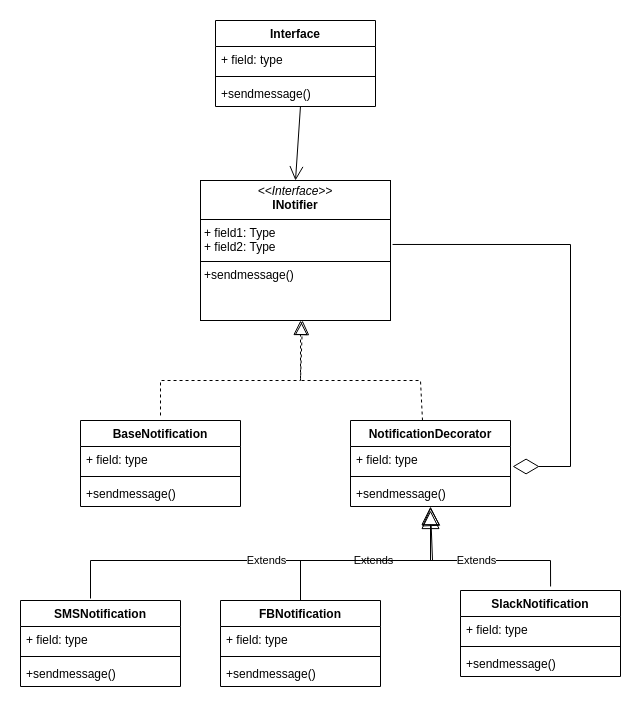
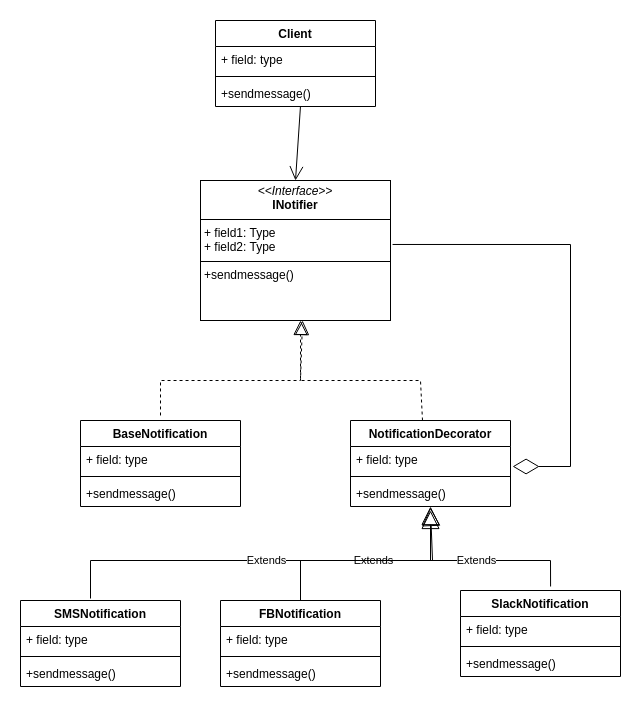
  <mxCell id="0" />
  <mxCell id="1" parent="0" />
  <mxCell id="2" value="&lt;p style=&quot;margin:0px;margin-top:4px;text-align:center;&quot;&gt;&lt;i&gt;&amp;lt;&amp;lt;Interface&amp;gt;&amp;gt;&lt;/i&gt;&lt;br&gt;&lt;b&gt;INotifier&lt;/b&gt;&lt;/p&gt;&lt;hr size=&quot;1&quot; style=&quot;border-style:solid;&quot;&gt;&lt;p style=&quot;margin:0px;margin-left:4px;&quot;&gt;+ field1: Type&lt;br&gt;+ field2: Type&lt;/p&gt;&lt;hr size=&quot;1&quot; style=&quot;border-style:solid;&quot;&gt;&lt;p style=&quot;margin:0px;margin-left:4px;&quot;&gt;+sendmessage()&lt;/p&gt;" style="verticalAlign=top;align=left;overflow=fill;html=1;whiteSpace=wrap;" vertex="1" parent="1"><mxGeometry x="200" y="180" width="190" height="140" as="geometry" /></mxCell>
- <mxCell id="3" value="Interface" style="swimlane;fontStyle=1;align=center;verticalAlign=top;childLayout=stackLayout;horizontal=1;startSize=26;horizontalStack=0;resizeParent=1;resizeParentMax=0;resizeLast=0;collapsible=1;marginBottom=0;whiteSpace=wrap;html=1;" vertex="1" parent="1"><mxGeometry x="215" y="20" width="160" height="86" as="geometry" /></mxCell>
+ <mxCell id="3" value="Client" style="swimlane;fontStyle=1;align=center;verticalAlign=top;childLayout=stackLayout;horizontal=1;startSize=26;horizontalStack=0;resizeParent=1;resizeParentMax=0;resizeLast=0;collapsible=1;marginBottom=0;whiteSpace=wrap;html=1;" vertex="1" parent="1"><mxGeometry x="215" y="20" width="160" height="86" as="geometry" /></mxCell>
  <mxCell id="4" value="+ field: type" style="text;strokeColor=none;fillColor=none;align=left;verticalAlign=top;spacingLeft=4;spacingRight=4;overflow=hidden;rotatable=0;points=[[0,0.5],[1,0.5]];portConstraint=eastwest;whiteSpace=wrap;html=1;" vertex="1" parent="3"><mxGeometry y="26" width="160" height="26" as="geometry" /></mxCell>
  <mxCell id="5" value="" style="line;strokeWidth=1;fillColor=none;align=left;verticalAlign=middle;spacingTop=-1;spacingLeft=3;spacingRight=3;rotatable=0;labelPosition=right;points=[];portConstraint=eastwest;strokeColor=inherit;" vertex="1" parent="3"><mxGeometry y="52" width="160" height="8" as="geometry" /></mxCell>
  <mxCell id="6" value="+sendmessage()" style="text;strokeColor=none;fillColor=none;align=left;verticalAlign=top;spacingLeft=4;spacingRight=4;overflow=hidden;rotatable=0;points=[[0,0.5],[1,0.5]];portConstraint=eastwest;whiteSpace=wrap;html=1;" vertex="1" parent="3"><mxGeometry y="60" width="160" height="26" as="geometry" /></mxCell>
  <mxCell id="7" value="BaseNotification" style="swimlane;fontStyle=1;align=center;verticalAlign=top;childLayout=stackLayout;horizontal=1;startSize=26;horizontalStack=0;resizeParent=1;resizeParentMax=0;resizeLast=0;collapsible=1;marginBottom=0;whiteSpace=wrap;html=1;" vertex="1" parent="1"><mxGeometry x="80" y="420" width="160" height="86" as="geometry" /></mxCell>
  <mxCell id="8" value="+ field: type" style="text;strokeColor=none;fillColor=none;align=left;verticalAlign=top;spacingLeft=4;spacingRight=4;overflow=hidden;rotatable=0;points=[[0,0.5],[1,0.5]];portConstraint=eastwest;whiteSpace=wrap;html=1;" vertex="1" parent="7"><mxGeometry y="26" width="160" height="26" as="geometry" /></mxCell>
  <mxCell id="9" value="" style="line;strokeWidth=1;fillColor=none;align=left;verticalAlign=middle;spacingTop=-1;spacingLeft=3;spacingRight=3;rotatable=0;labelPosition=right;points=[];portConstraint=eastwest;strokeColor=inherit;" vertex="1" parent="7"><mxGeometry y="52" width="160" height="8" as="geometry" /></mxCell>
  <mxCell id="10" value="+sendmessage()" style="text;strokeColor=none;fillColor=none;align=left;verticalAlign=top;spacingLeft=4;spacingRight=4;overflow=hidden;rotatable=0;points=[[0,0.5],[1,0.5]];portConstraint=eastwest;whiteSpace=wrap;html=1;" vertex="1" parent="7"><mxGeometry y="60" width="160" height="26" as="geometry" /></mxCell>
  <mxCell id="11" value="NotificationDecorator" style="swimlane;fontStyle=1;align=center;verticalAlign=top;childLayout=stackLayout;horizontal=1;startSize=26;horizontalStack=0;resizeParent=1;resizeParentMax=0;resizeLast=0;collapsible=1;marginBottom=0;whiteSpace=wrap;html=1;" vertex="1" parent="1"><mxGeometry x="350" y="420" width="160" height="86" as="geometry" /></mxCell>
  <mxCell id="12" value="+ field: type" style="text;strokeColor=none;fillColor=none;align=left;verticalAlign=top;spacingLeft=4;spacingRight=4;overflow=hidden;rotatable=0;points=[[0,0.5],[1,0.5]];portConstraint=eastwest;whiteSpace=wrap;html=1;" vertex="1" parent="11"><mxGeometry y="26" width="160" height="26" as="geometry" /></mxCell>
  <mxCell id="13" value="" style="line;strokeWidth=1;fillColor=none;align=left;verticalAlign=middle;spacingTop=-1;spacingLeft=3;spacingRight=3;rotatable=0;labelPosition=right;points=[];portConstraint=eastwest;strokeColor=inherit;" vertex="1" parent="11"><mxGeometry y="52" width="160" height="8" as="geometry" /></mxCell>
  <mxCell id="14" value="+sendmessage()" style="text;strokeColor=none;fillColor=none;align=left;verticalAlign=top;spacingLeft=4;spacingRight=4;overflow=hidden;rotatable=0;points=[[0,0.5],[1,0.5]];portConstraint=eastwest;whiteSpace=wrap;html=1;" vertex="1" parent="11"><mxGeometry y="60" width="160" height="26" as="geometry" /></mxCell>
  <mxCell id="15" value="FBNotification" style="swimlane;fontStyle=1;align=center;verticalAlign=top;childLayout=stackLayout;horizontal=1;startSize=26;horizontalStack=0;resizeParent=1;resizeParentMax=0;resizeLast=0;collapsible=1;marginBottom=0;whiteSpace=wrap;html=1;" vertex="1" parent="1"><mxGeometry x="220" y="600" width="160" height="86" as="geometry" /></mxCell>
  <mxCell id="16" value="+ field: type" style="text;strokeColor=none;fillColor=none;align=left;verticalAlign=top;spacingLeft=4;spacingRight=4;overflow=hidden;rotatable=0;points=[[0,0.5],[1,0.5]];portConstraint=eastwest;whiteSpace=wrap;html=1;" vertex="1" parent="15"><mxGeometry y="26" width="160" height="26" as="geometry" /></mxCell>
  <mxCell id="17" value="" style="line;strokeWidth=1;fillColor=none;align=left;verticalAlign=middle;spacingTop=-1;spacingLeft=3;spacingRight=3;rotatable=0;labelPosition=right;points=[];portConstraint=eastwest;strokeColor=inherit;" vertex="1" parent="15"><mxGeometry y="52" width="160" height="8" as="geometry" /></mxCell>
  <mxCell id="18" value="+sendmessage()" style="text;strokeColor=none;fillColor=none;align=left;verticalAlign=top;spacingLeft=4;spacingRight=4;overflow=hidden;rotatable=0;points=[[0,0.5],[1,0.5]];portConstraint=eastwest;whiteSpace=wrap;html=1;" vertex="1" parent="15"><mxGeometry y="60" width="160" height="26" as="geometry" /></mxCell>
  <mxCell id="19" value="SlackNotification" style="swimlane;fontStyle=1;align=center;verticalAlign=top;childLayout=stackLayout;horizontal=1;startSize=26;horizontalStack=0;resizeParent=1;resizeParentMax=0;resizeLast=0;collapsible=1;marginBottom=0;whiteSpace=wrap;html=1;" vertex="1" parent="1"><mxGeometry x="460" y="590" width="160" height="86" as="geometry" /></mxCell>
  <mxCell id="20" value="+ field: type" style="text;strokeColor=none;fillColor=none;align=left;verticalAlign=top;spacingLeft=4;spacingRight=4;overflow=hidden;rotatable=0;points=[[0,0.5],[1,0.5]];portConstraint=eastwest;whiteSpace=wrap;html=1;" vertex="1" parent="19"><mxGeometry y="26" width="160" height="26" as="geometry" /></mxCell>
  <mxCell id="21" value="" style="line;strokeWidth=1;fillColor=none;align=left;verticalAlign=middle;spacingTop=-1;spacingLeft=3;spacingRight=3;rotatable=0;labelPosition=right;points=[];portConstraint=eastwest;strokeColor=inherit;" vertex="1" parent="19"><mxGeometry y="52" width="160" height="8" as="geometry" /></mxCell>
  <mxCell id="22" value="+sendmessage()" style="text;strokeColor=none;fillColor=none;align=left;verticalAlign=top;spacingLeft=4;spacingRight=4;overflow=hidden;rotatable=0;points=[[0,0.5],[1,0.5]];portConstraint=eastwest;whiteSpace=wrap;html=1;" vertex="1" parent="19"><mxGeometry y="60" width="160" height="26" as="geometry" /></mxCell>
  <mxCell id="23" value="" style="endArrow=block;dashed=1;endFill=0;endSize=12;html=1;rounded=0;exitX=0.45;exitY=0;exitDx=0;exitDy=0;exitPerimeter=0;" edge="1" parent="1" source="11"><mxGeometry width="160" relative="1" as="geometry"><mxPoint x="140" y="320" as="sourcePoint" /><mxPoint x="300" y="320" as="targetPoint" /><Array as="points"><mxPoint x="420" y="380" /><mxPoint x="300" y="380" /></Array></mxGeometry></mxCell>
  <mxCell id="24" value="" style="endArrow=block;dashed=1;endFill=0;endSize=12;html=1;rounded=0;entryX=0.537;entryY=1.036;entryDx=0;entryDy=0;entryPerimeter=0;" edge="1" parent="1"><mxGeometry width="160" relative="1" as="geometry"><mxPoint x="160" y="414.96" as="sourcePoint" /><mxPoint x="302.03" y="320" as="targetPoint" /><Array as="points"><mxPoint x="160" y="380" /><mxPoint x="300" y="380" /></Array></mxGeometry></mxCell>
  <mxCell id="25" value="" style="endArrow=diamondThin;endFill=0;endSize=24;html=1;rounded=0;entryX=1.013;entryY=0.769;entryDx=0;entryDy=0;entryPerimeter=0;exitX=1.011;exitY=0.457;exitDx=0;exitDy=0;exitPerimeter=0;" edge="1" parent="1" source="2" target="12"><mxGeometry width="160" relative="1" as="geometry"><mxPoint x="530" y="360" as="sourcePoint" /><mxPoint x="690" y="360" as="targetPoint" /><Array as="points"><mxPoint x="570" y="244" /><mxPoint x="570" y="466" /></Array></mxGeometry></mxCell>
  <mxCell id="26" value="" style="endArrow=open;endFill=1;endSize=12;html=1;rounded=0;exitX=0.531;exitY=1;exitDx=0;exitDy=0;exitPerimeter=0;entryX=0.5;entryY=0;entryDx=0;entryDy=0;" edge="1" parent="1" source="6" target="2"><mxGeometry width="160" relative="1" as="geometry"><mxPoint x="40" y="490" as="sourcePoint" /><mxPoint x="200" y="490" as="targetPoint" /></mxGeometry></mxCell>
  <mxCell id="27" value="Extends" style="endArrow=block;endSize=16;endFill=0;html=1;rounded=0;exitX=0.5;exitY=0;exitDx=0;exitDy=0;" edge="1" parent="1" source="15"><mxGeometry width="160" relative="1" as="geometry"><mxPoint x="40" y="490" as="sourcePoint" /><mxPoint x="430" y="507" as="targetPoint" /><Array as="points"><mxPoint x="300" y="560" /><mxPoint x="432" y="560" /></Array></mxGeometry></mxCell>
  <mxCell id="28" value="Extends" style="endArrow=block;endSize=16;endFill=0;html=1;rounded=0;exitX=0.563;exitY=0;exitDx=0;exitDy=0;exitPerimeter=0;" edge="1" parent="1"><mxGeometry width="160" relative="1" as="geometry"><mxPoint x="550.08" y="586" as="sourcePoint" /><mxPoint x="430" y="506" as="targetPoint" /><Array as="points"><mxPoint x="550" y="560" /><mxPoint x="430" y="560" /></Array></mxGeometry></mxCell>
  <mxCell id="29" value="SMSNotification" style="swimlane;fontStyle=1;align=center;verticalAlign=top;childLayout=stackLayout;horizontal=1;startSize=26;horizontalStack=0;resizeParent=1;resizeParentMax=0;resizeLast=0;collapsible=1;marginBottom=0;whiteSpace=wrap;html=1;" vertex="1" parent="1"><mxGeometry x="20" y="600" width="160" height="86" as="geometry" /></mxCell>
  <mxCell id="30" value="+ field: type" style="text;strokeColor=none;fillColor=none;align=left;verticalAlign=top;spacingLeft=4;spacingRight=4;overflow=hidden;rotatable=0;points=[[0,0.5],[1,0.5]];portConstraint=eastwest;whiteSpace=wrap;html=1;" vertex="1" parent="29"><mxGeometry y="26" width="160" height="26" as="geometry" /></mxCell>
  <mxCell id="31" value="" style="line;strokeWidth=1;fillColor=none;align=left;verticalAlign=middle;spacingTop=-1;spacingLeft=3;spacingRight=3;rotatable=0;labelPosition=right;points=[];portConstraint=eastwest;strokeColor=inherit;" vertex="1" parent="29"><mxGeometry y="52" width="160" height="8" as="geometry" /></mxCell>
  <mxCell id="32" value="+sendmessage()" style="text;strokeColor=none;fillColor=none;align=left;verticalAlign=top;spacingLeft=4;spacingRight=4;overflow=hidden;rotatable=0;points=[[0,0.5],[1,0.5]];portConstraint=eastwest;whiteSpace=wrap;html=1;" vertex="1" parent="29"><mxGeometry y="60" width="160" height="26" as="geometry" /></mxCell>
  <mxCell id="33" value="Extends" style="endArrow=block;endSize=16;endFill=0;html=1;rounded=0;" edge="1" parent="1"><mxGeometry width="160" relative="1" as="geometry"><mxPoint x="90" y="598" as="sourcePoint" /><mxPoint x="430" y="510" as="targetPoint" /><Array as="points"><mxPoint x="90" y="560" /><mxPoint x="430" y="560" /></Array></mxGeometry></mxCell>
